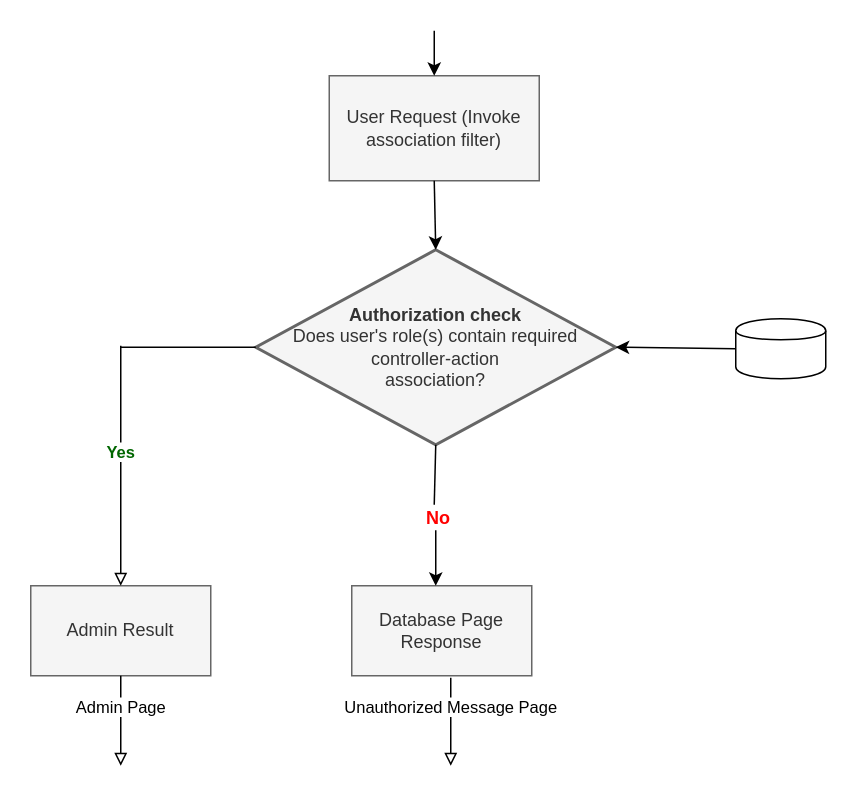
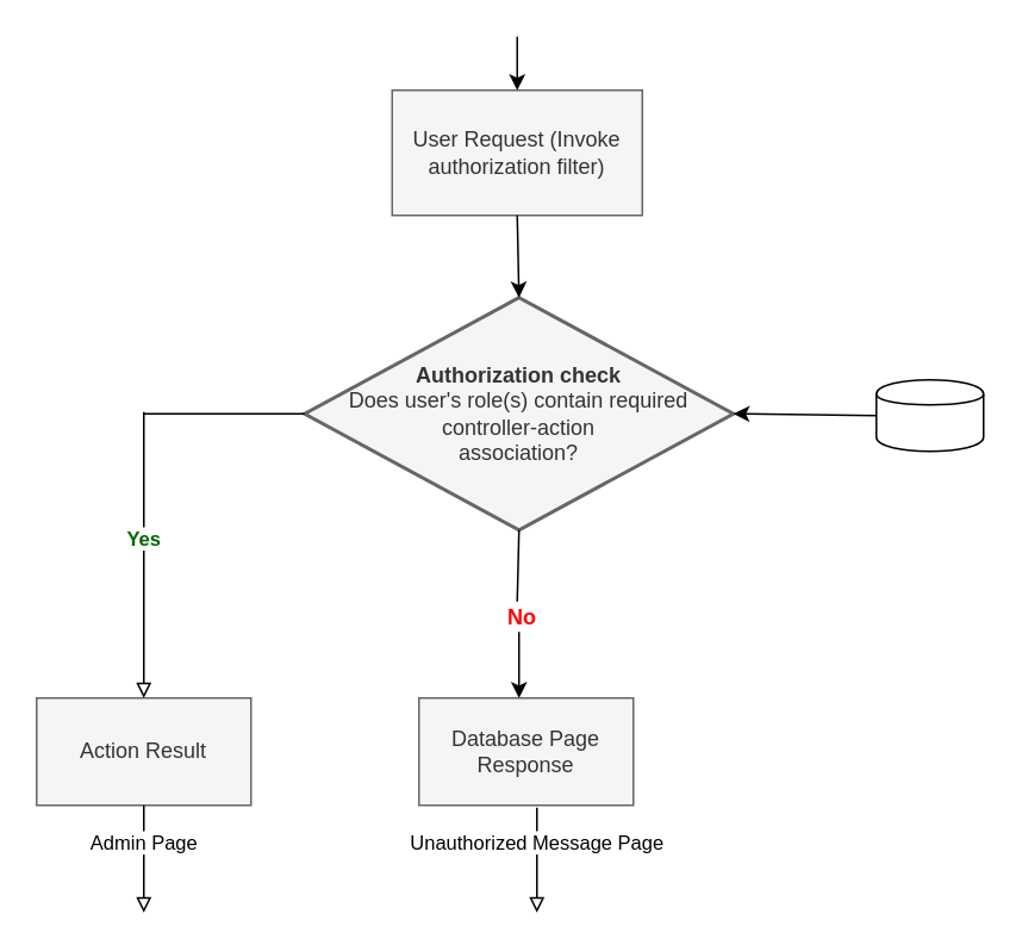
  <mxCell id="0" />
  <mxCell id="1" parent="0" />
  <mxCell id="2" value="" style="shape=cylinder;whiteSpace=wrap;html=1;boundedLbl=1;backgroundOutline=1;" vertex="1" parent="1"><mxGeometry x="490" y="212" width="60" height="40" as="geometry" /></mxCell>
- <mxCell id="3" value="User Request (Invoke association filter)" style="rounded=0;whiteSpace=wrap;html=1;fillColor=#f5f5f5;strokeColor=#666666;fontColor=#333333;" vertex="1" parent="1"><mxGeometry x="219" y="50" width="140" height="70" as="geometry" /></mxCell>
+ <mxCell id="3" value="User Request (Invoke authorization filter)" style="rounded=0;whiteSpace=wrap;html=1;fillColor=#f5f5f5;strokeColor=#666666;fontColor=#333333;" vertex="1" parent="1"><mxGeometry x="219" y="50" width="140" height="70" as="geometry" /></mxCell>
  <mxCell id="4" value="&lt;b&gt;Authorization check&lt;/b&gt;&lt;br&gt;Does user's role(s) contain required &lt;br&gt;controller-action&lt;br&gt;association?&lt;br&gt;" style="strokeWidth=2;html=1;shape=mxgraph.flowchart.decision;whiteSpace=wrap;fillColor=#f5f5f5;strokeColor=#666666;fontColor=#333333;" vertex="1" parent="1"><mxGeometry x="170" y="166" width="240" height="130" as="geometry" /></mxCell>
  <mxCell id="5" value="Database Page Response" style="rounded=0;whiteSpace=wrap;html=1;fillColor=#f5f5f5;strokeColor=#666666;fontColor=#333333;" vertex="1" parent="1"><mxGeometry x="234" y="390" width="120" height="60" as="geometry" /></mxCell>
- <mxCell id="6" value="Admin Result" style="rounded=0;whiteSpace=wrap;html=1;fillColor=#f5f5f5;strokeColor=#666666;fontColor=#333333;" vertex="1" parent="1"><mxGeometry x="20" y="390" width="120" height="60" as="geometry" /></mxCell>
+ <mxCell id="6" value="Action Result" style="rounded=0;whiteSpace=wrap;html=1;fillColor=#f5f5f5;strokeColor=#666666;fontColor=#333333;" vertex="1" parent="1"><mxGeometry x="20" y="390" width="120" height="60" as="geometry" /></mxCell>
  <mxCell id="7" value="" style="endArrow=classic;html=1;entryX=1;entryY=0.5;entryDx=0;entryDy=0;entryPerimeter=0;exitX=0;exitY=0.5;exitDx=0;exitDy=0;" edge="1" parent="1" source="2" target="4"><mxGeometry width="50" height="50" relative="1" as="geometry"><mxPoint x="20" y="520" as="sourcePoint" /><mxPoint x="70" y="470" as="targetPoint" /></mxGeometry></mxCell>
  <mxCell id="8" value="" style="endArrow=classic;html=1;" edge="1" parent="1"><mxGeometry width="50" height="50" relative="1" as="geometry"><mxPoint x="290" y="353" as="sourcePoint" /><mxPoint x="290" y="390" as="targetPoint" /></mxGeometry></mxCell>
  <mxCell id="9" value="" style="endArrow=none;html=1;entryX=0.5;entryY=1;entryDx=0;entryDy=0;entryPerimeter=0;exitX=0.233;exitY=0.05;exitDx=0;exitDy=0;exitPerimeter=0;" edge="1" parent="1" source="10" target="4"><mxGeometry width="50" height="50" relative="1" as="geometry"><mxPoint x="290" y="330" as="sourcePoint" /><mxPoint x="70" y="470" as="targetPoint" /></mxGeometry></mxCell>
  <mxCell id="10" value="No" style="text;html=1;resizable=0;points=[];autosize=1;align=left;verticalAlign=top;spacingTop=-4;fontStyle=1;fontColor=#FF0000;" vertex="1" parent="1"><mxGeometry x="282" y="335" width="30" height="20" as="geometry" /></mxCell>
  <mxCell id="11" value="" style="endArrow=classic;html=1;fontColor=#FF0000;entryX=0.5;entryY=0;entryDx=0;entryDy=0;entryPerimeter=0;exitX=0.5;exitY=1;exitDx=0;exitDy=0;" edge="1" parent="1" source="3" target="4"><mxGeometry width="50" height="50" relative="1" as="geometry"><mxPoint x="200" y="180" as="sourcePoint" /><mxPoint x="250" y="130" as="targetPoint" /></mxGeometry></mxCell>
  <mxCell id="12" value="" style="endArrow=classic;html=1;fontColor=#FF0000;entryX=0.5;entryY=0;entryDx=0;entryDy=0;" edge="1" parent="1" target="3"><mxGeometry width="50" height="50" relative="1" as="geometry"><mxPoint x="289" y="20" as="sourcePoint" /><mxPoint x="300" y="180" as="targetPoint" /></mxGeometry></mxCell>
  <mxCell id="13" value="Yes" style="endArrow=block;endFill=0;html=1;fontColor=#006600;entryX=0.5;entryY=0;entryDx=0;entryDy=0;horizontal=1;verticalAlign=bottom;align=center;fontStyle=1" edge="1" parent="1" target="6"><mxGeometry width="160" relative="1" as="geometry"><mxPoint x="80" y="230" as="sourcePoint" /><mxPoint x="180" y="470" as="targetPoint" /></mxGeometry></mxCell>
  <mxCell id="14" value="" style="endArrow=none;html=1;fontColor=#006600;align=center;entryX=0;entryY=0.5;entryDx=0;entryDy=0;entryPerimeter=0;" edge="1" parent="1" target="4"><mxGeometry width="50" height="50" relative="1" as="geometry"><mxPoint x="80" y="231" as="sourcePoint" /><mxPoint x="70" y="470" as="targetPoint" /></mxGeometry></mxCell>
  <mxCell id="15" value="&lt;span style=&quot;font-weight: normal&quot;&gt;&lt;font color=&quot;#000000&quot;&gt;Admin Page&lt;/font&gt;&lt;/span&gt;" style="endArrow=block;endFill=0;html=1;fontColor=#006600;horizontal=1;verticalAlign=bottom;align=center;fontStyle=1;exitX=0.5;exitY=1;exitDx=0;exitDy=0;" edge="1" parent="1" source="6"><mxGeometry width="160" relative="1" as="geometry"><mxPoint x="90" y="240" as="sourcePoint" /><mxPoint x="80" y="510" as="targetPoint" /></mxGeometry></mxCell>
  <mxCell id="16" value="&lt;span style=&quot;font-weight: normal&quot;&gt;&lt;font color=&quot;#000000&quot;&gt;Unauthorized Message Page&lt;/font&gt;&lt;/span&gt;" style="endArrow=block;endFill=0;html=1;fontColor=#006600;horizontal=1;verticalAlign=bottom;align=center;fontStyle=1;exitX=0.55;exitY=1.022;exitDx=0;exitDy=0;exitPerimeter=0;" edge="1" parent="1" source="5"><mxGeometry width="160" relative="1" as="geometry"><mxPoint x="90" y="459.667" as="sourcePoint" /><mxPoint x="300" y="510" as="targetPoint" /></mxGeometry></mxCell>
